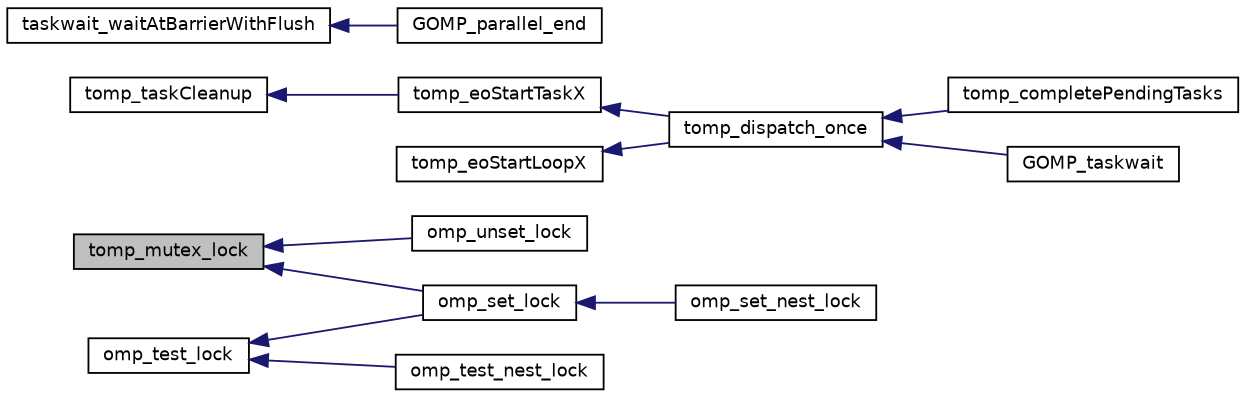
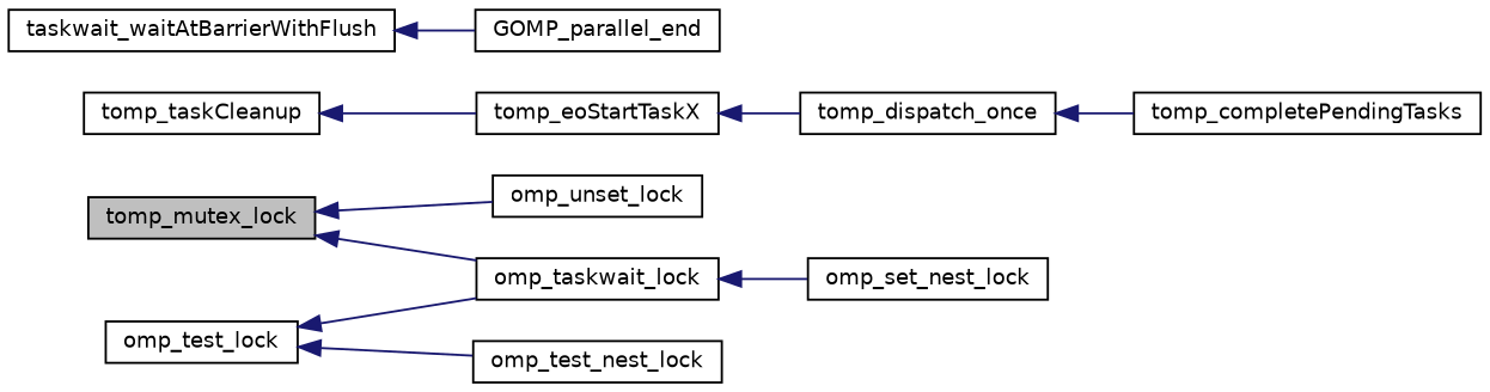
  digraph {
    rankdir=LR
    node [color=black fillcolor=white fontname=Helvetica fontsize=10 shape=record style=filled]
    edge [color=midnightblue dir=back fontname=Helvetica fontsize=10 labelfontname=Helvetica labelfontsize=10 style=solid]
    n1 [fillcolor=grey75 fontcolor=black height=0.2 label=tomp_mutex_lock width=0.4]
-   n2 [height=0.2 label=omp_set_lock width=0.4]
+   n2 [height=0.2 label=omp_taskwait_lock width=0.4]
    n3 [height=0.2 label=omp_unset_lock width=0.4]
    n4 [height=0.2 label=omp_set_nest_lock width=0.4]
    n5 [height=0.2 label=tomp_taskCleanup width=0.4]
    n6 [height=0.2 label=tomp_eoStartTaskX width=0.4]
    n7 [height=0.2 label=omp_test_lock width=0.4]
    n8 [height=0.2 label=omp_test_nest_lock width=0.4]
    n9 [height=0.2 label=tomp_dispatch_once width=0.4]
    n10 [height=0.2 label=tomp_completePendingTasks width=0.4]
-   n11 [height=0.2 label=GOMP_taskwait width=0.4]
-   n12 [height=0.2 label=tomp_eoStartLoopX width=0.4]
    n13 [height=0.2 label=taskwait_waitAtBarrierWithFlush width=0.4]
    n14 [height=0.2 label=GOMP_parallel_end width=0.4]
    n1 -> n2
    n1 -> n3
    n2 -> n4
    n5 -> n6
    n6 -> n9
    n7 -> n2
    n7 -> n8
    n9 -> n10
-   n9 -> n11
-   n12 -> n9
    n13 -> n14
  }
